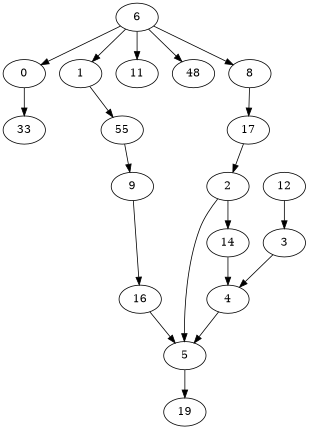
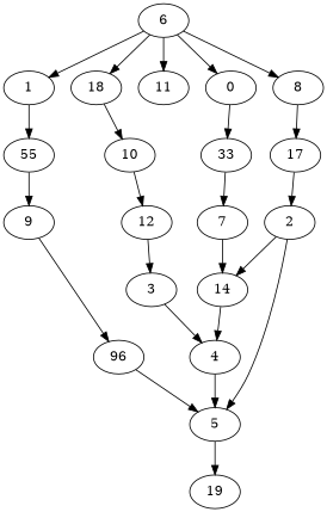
  digraph {
    n1 [label=33]
    0
+   7
    n4 [label=55]
    1
    9
    2
    5
    14
    3
    4
    19
    6
    11
-   18 [label=48]
+   18
    8
+   10
    17
-   16
+   16 [label=96]
    12
+   n1 -> 7
    0 -> n1
+   7 -> 14
    n4 -> 9
    1 -> n4
    9 -> 16
    2 -> 5
    2 -> 14
    5 -> 19
    14 -> 4
    3 -> 4
    4 -> 5
    6 -> 0
    6 -> 1
    6 -> 11
    6 -> 18
    6 -> 8
+   18 -> 10
    8 -> 17
+   10 -> 12
    17 -> 2
    16 -> 5
    12 -> 3
  }
